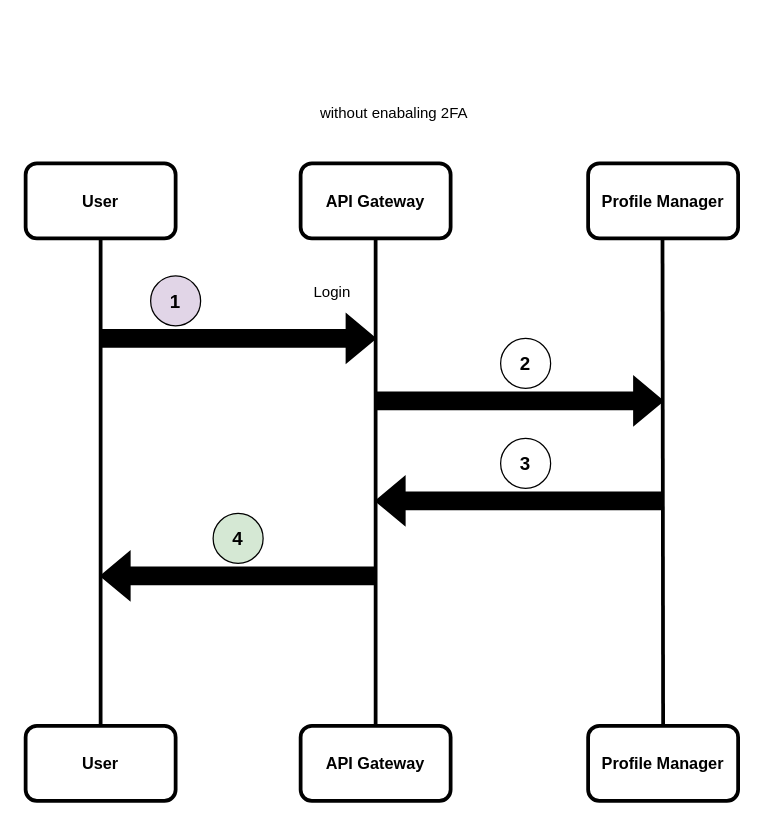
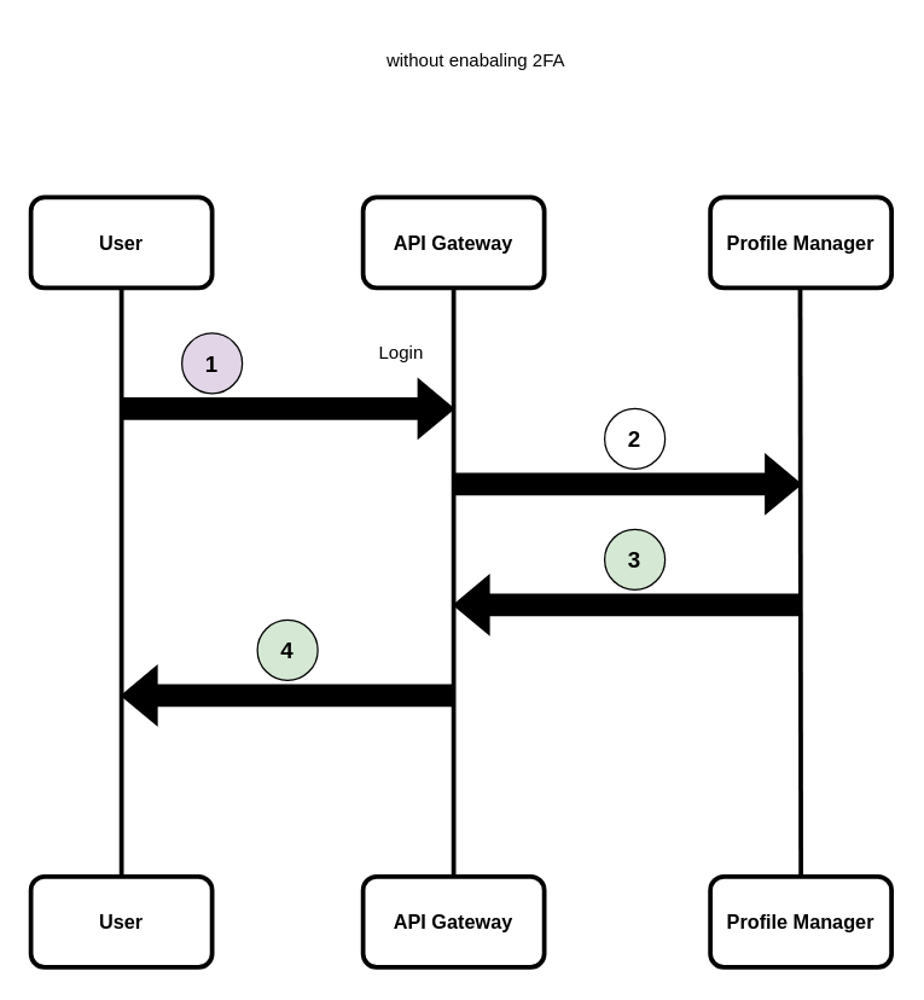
  <mxCell id="0" />
  <mxCell id="1" parent="0" />
  <mxCell id="2" value="" style="endArrow=none;html=1;rounded=0;exitX=0.5;exitY=0;exitDx=0;exitDy=0;strokeWidth=3;" parent="1" source="18" edge="1"><mxGeometry width="50" height="50" relative="1" as="geometry"><mxPoint x="80" y="610" as="sourcePoint" /><mxPoint x="80" y="190" as="targetPoint" /></mxGeometry></mxCell>
  <mxCell id="3" value="" style="endArrow=none;html=1;rounded=0;exitX=0.5;exitY=0;exitDx=0;exitDy=0;strokeWidth=3;" parent="1" source="19" edge="1"><mxGeometry width="50" height="50" relative="1" as="geometry"><mxPoint x="300" y="610" as="sourcePoint" /><mxPoint x="300" y="190" as="targetPoint" /></mxGeometry></mxCell>
  <mxCell id="4" value="" style="endArrow=none;html=1;rounded=0;exitX=0.5;exitY=0;exitDx=0;exitDy=0;strokeWidth=3;" parent="1" source="20" edge="1"><mxGeometry width="50" height="50" relative="1" as="geometry"><mxPoint x="529.5" y="610" as="sourcePoint" /><mxPoint x="529.5" y="190" as="targetPoint" /></mxGeometry></mxCell>
  <mxCell id="5" value="" style="shape=flexArrow;endArrow=classic;html=1;rounded=0;strokeColor=default;strokeWidth=3;fillColor=#000000;" parent="1" edge="1"><mxGeometry width="50" height="50" relative="1" as="geometry"><mxPoint x="80" y="270" as="sourcePoint" /><mxPoint x="300" y="270" as="targetPoint" /></mxGeometry></mxCell>
  <mxCell id="6" value="" style="shape=flexArrow;endArrow=classic;html=1;rounded=0;strokeColor=default;strokeWidth=3;fillColor=#000000;" parent="1" edge="1"><mxGeometry width="50" height="50" relative="1" as="geometry"><mxPoint x="300" y="320" as="sourcePoint" /><mxPoint x="530" y="320" as="targetPoint" /></mxGeometry></mxCell>
  <mxCell id="7" value="" style="shape=flexArrow;endArrow=classic;html=1;rounded=0;strokeColor=default;strokeWidth=3;fillColor=#000000;" parent="1" edge="1"><mxGeometry width="50" height="50" relative="1" as="geometry"><mxPoint x="530" y="400" as="sourcePoint" /><mxPoint x="300" y="400" as="targetPoint" /></mxGeometry></mxCell>
  <mxCell id="8" value="" style="shape=flexArrow;endArrow=classic;html=1;rounded=0;strokeColor=default;strokeWidth=3;fillColor=#000000;" parent="1" edge="1"><mxGeometry width="50" height="50" relative="1" as="geometry"><mxPoint x="300" y="460" as="sourcePoint" /><mxPoint x="80" y="460" as="targetPoint" /></mxGeometry></mxCell>
  <mxCell id="9" value="&lt;font style=&quot;font-size: 15px;&quot;&gt;&lt;b style=&quot;&quot;&gt;1&lt;/b&gt;&lt;/font&gt;" style="ellipse;whiteSpace=wrap;html=1;aspect=fixed;fillColor=#e1d5e7;" parent="1" vertex="1"><mxGeometry x="120" y="220" width="40" height="40" as="geometry" /></mxCell>
  <mxCell id="10" value="&lt;font style=&quot;font-size: 15px;&quot;&gt;&lt;b style=&quot;&quot;&gt;2&lt;/b&gt;&lt;/font&gt;" style="ellipse;whiteSpace=wrap;html=1;aspect=fixed;" parent="1" vertex="1"><mxGeometry x="400" y="270" width="40" height="40" as="geometry" /></mxCell>
- <mxCell id="11" value="&lt;font style=&quot;font-size: 15px;&quot;&gt;&lt;b style=&quot;&quot;&gt;3&lt;/b&gt;&lt;/font&gt;" style="ellipse;whiteSpace=wrap;html=1;aspect=fixed;" parent="1" vertex="1"><mxGeometry x="400" y="350" width="40" height="40" as="geometry" /></mxCell>
+ <mxCell id="11" value="&lt;font style=&quot;font-size: 15px;&quot;&gt;&lt;b style=&quot;&quot;&gt;3&lt;/b&gt;&lt;/font&gt;" style="ellipse;whiteSpace=wrap;html=1;aspect=fixed;fillColor=#d5e8d4;" parent="1" vertex="1"><mxGeometry x="400" y="350" width="40" height="40" as="geometry" /></mxCell>
  <mxCell id="12" value="&lt;font style=&quot;font-size: 15px;&quot;&gt;&lt;b style=&quot;&quot;&gt;4&lt;/b&gt;&lt;/font&gt;" style="ellipse;whiteSpace=wrap;html=1;aspect=fixed;fillColor=#d5e8d4;" parent="1" vertex="1"><mxGeometry x="170" y="410" width="40" height="40" as="geometry" /></mxCell>
  <mxCell id="13" value="Login" style="text;html=1;align=center;verticalAlign=middle;resizable=0;points=[];autosize=1;strokeColor=none;fillColor=none;" parent="1" vertex="1"><mxGeometry x="240" y="218" width="50" height="30" as="geometry" /></mxCell>
  <mxCell id="14" value="&lt;b&gt;&lt;font style=&quot;font-size: 13px;&quot;&gt;User&lt;/font&gt;&lt;/b&gt;" style="rounded=1;whiteSpace=wrap;html=1;strokeWidth=3;" parent="1" vertex="1"><mxGeometry x="20" y="130" width="120" height="60" as="geometry" /></mxCell>
  <mxCell id="15" value="&lt;b&gt;&lt;font style=&quot;font-size: 13px;&quot;&gt;API Gateway&lt;/font&gt;&lt;/b&gt;" style="rounded=1;whiteSpace=wrap;html=1;strokeWidth=3;" parent="1" vertex="1"><mxGeometry x="240" y="130" width="120" height="60" as="geometry" /></mxCell>
  <mxCell id="16" value="&lt;b&gt;&lt;font style=&quot;font-size: 13px;&quot;&gt;Profile Manager&lt;/font&gt;&lt;/b&gt;" style="rounded=1;whiteSpace=wrap;html=1;strokeWidth=3;" parent="1" vertex="1"><mxGeometry x="470" y="130" width="120" height="60" as="geometry" /></mxCell>
  <mxCell id="17" value="" style="group" parent="1" vertex="1" connectable="0"><mxGeometry x="20" y="580" width="570" height="60" as="geometry" /></mxCell>
  <mxCell id="18" value="&lt;b&gt;&lt;font style=&quot;font-size: 13px;&quot;&gt;User&lt;/font&gt;&lt;/b&gt;" style="rounded=1;whiteSpace=wrap;html=1;strokeWidth=3;" parent="17" vertex="1"><mxGeometry width="120" height="60" as="geometry" /></mxCell>
  <mxCell id="19" value="&lt;b&gt;&lt;font style=&quot;font-size: 13px;&quot;&gt;API Gateway&lt;/font&gt;&lt;/b&gt;" style="rounded=1;whiteSpace=wrap;html=1;strokeWidth=3;" parent="17" vertex="1"><mxGeometry x="220" width="120" height="60" as="geometry" /></mxCell>
  <mxCell id="20" value="&lt;b&gt;&lt;font style=&quot;font-size: 13px;&quot;&gt;Profile Manager&lt;/font&gt;&lt;/b&gt;" style="rounded=1;whiteSpace=wrap;html=1;strokeWidth=3;" parent="17" vertex="1"><mxGeometry x="450" width="120" height="60" as="geometry" /></mxCell>
- <mxCell id="21" value="without enabaling 2FA" style="text;html=1;align=center;verticalAlign=middle;whiteSpace=wrap;rounded=0;" vertex="1" parent="1"><mxGeometry x="200" y="70" width="230" height="40" as="geometry" /></mxCell>
+ <mxCell id="21" value="without enabaling 2FA" style="text;html=1;align=center;verticalAlign=middle;whiteSpace=wrap;rounded=0;" vertex="1" parent="1"><mxGeometry x="200" y="20" width="230" height="40" as="geometry" /></mxCell>
